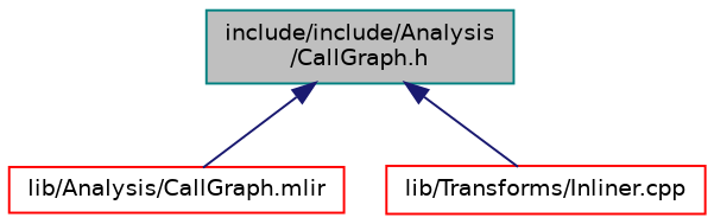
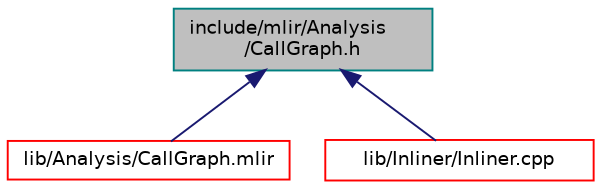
  digraph {
    node [color=red fontname=Helvetica fontsize=10 shape=record]
    edge [color=midnightblue dir=back fontname=Helvetica fontsize=10 labelfontname=Helvetica labelfontsize=10 style=solid]
-   n1 [color=teal fillcolor=grey75 fontcolor=black height=0.2 label="include/include/Analysis\l/CallGraph.h" style=filled width=0.4]
+   n1 [color=teal fillcolor=grey75 fontcolor=black height=0.2 label="include/mlir/Analysis\l/CallGraph.h" style=filled width=0.4]
    n2 [height=0.2 label="lib/Analysis/CallGraph.mlir" width=0.4]
-   n3 [height=0.2 label="lib/Transforms/Inliner.cpp" width=0.4]
+   n3 [height=0.2 label="lib/Inliner/Inliner.cpp" width=0.4]
    n1 -> n2
    n1 -> n3
  }
